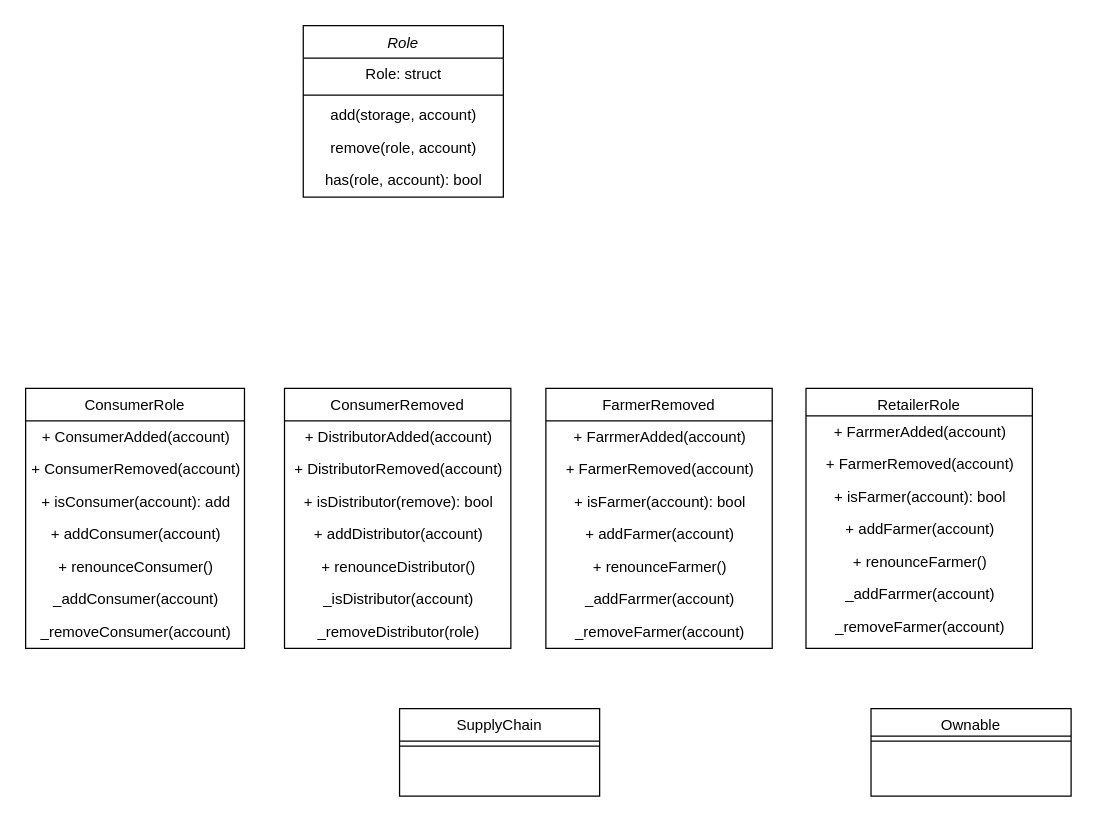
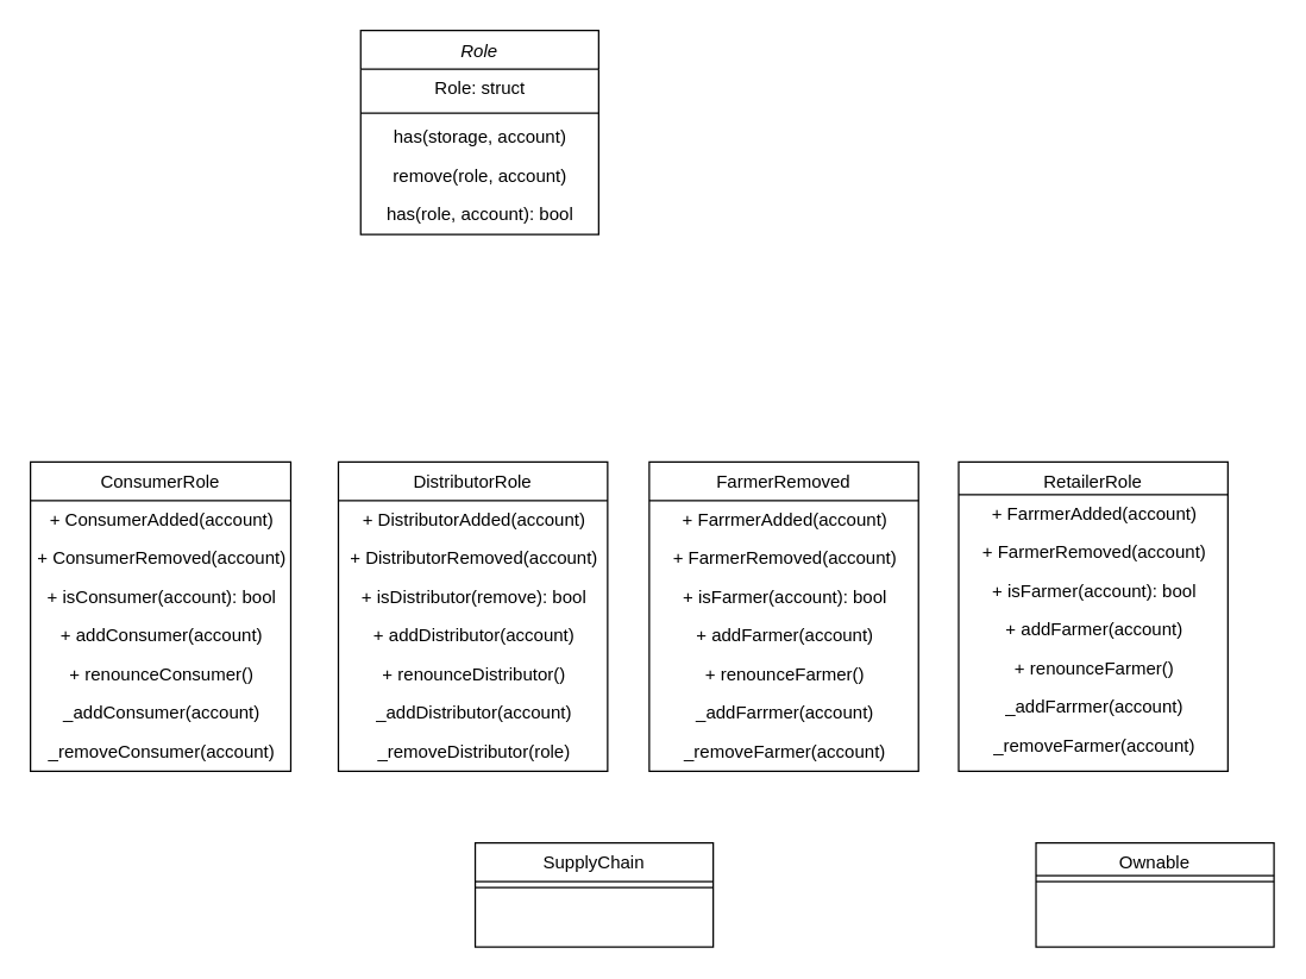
  <mxCell id="0" />
  <mxCell id="1" parent="0" />
  <mxCell id="2" value="Role" style="swimlane;fontStyle=2;align=center;verticalAlign=top;childLayout=stackLayout;horizontal=1;startSize=26;horizontalStack=0;resizeParent=1;resizeLast=0;collapsible=1;marginBottom=0;rounded=0;shadow=0;strokeWidth=1;" parent="1" vertex="1"><mxGeometry x="242" y="20" width="160" height="137" as="geometry"><mxRectangle x="230" y="140" width="160" height="26" as="alternateBounds" /></mxGeometry></mxCell>
  <mxCell id="3" value="Role: struct" style="text;html=1;align=center;verticalAlign=middle;resizable=0;points=[];autosize=1;strokeColor=none;" vertex="1" parent="2"><mxGeometry y="26" width="160" height="26" as="geometry" /></mxCell>
  <mxCell id="4" value="" style="line;html=1;strokeWidth=1;align=left;verticalAlign=middle;spacingTop=-1;spacingLeft=3;spacingRight=3;rotatable=0;labelPosition=right;points=[];portConstraint=eastwest;" parent="2" vertex="1"><mxGeometry y="52" width="160" height="7" as="geometry" /></mxCell>
- <mxCell id="5" value="add(storage, account)" style="text;html=1;align=center;verticalAlign=middle;resizable=0;points=[];autosize=1;strokeColor=none;" vertex="1" parent="2"><mxGeometry y="59" width="160" height="26" as="geometry" /></mxCell>
+ <mxCell id="5" value="has(storage, account)" style="text;html=1;align=center;verticalAlign=middle;resizable=0;points=[];autosize=1;strokeColor=none;" vertex="1" parent="2"><mxGeometry y="59" width="160" height="26" as="geometry" /></mxCell>
  <mxCell id="6" value="remove(role, account)" style="text;html=1;align=center;verticalAlign=middle;resizable=0;points=[];autosize=1;strokeColor=none;" vertex="1" parent="2"><mxGeometry y="85" width="160" height="26" as="geometry" /></mxCell>
  <mxCell id="7" value="has(role, account): bool" style="text;html=1;align=center;verticalAlign=middle;resizable=0;points=[];autosize=1;strokeColor=none;" vertex="1" parent="2"><mxGeometry y="111" width="160" height="26" as="geometry" /></mxCell>
  <mxCell id="8" value="ConsumerRole" style="swimlane;fontStyle=0;align=center;verticalAlign=top;childLayout=stackLayout;horizontal=1;startSize=26;horizontalStack=0;resizeParent=1;resizeLast=0;collapsible=1;marginBottom=0;rounded=0;shadow=0;strokeWidth=1;" parent="1" vertex="1"><mxGeometry x="20" y="310" width="175" height="208" as="geometry"><mxRectangle x="130" y="380" width="160" height="26" as="alternateBounds" /></mxGeometry></mxCell>
  <mxCell id="9" value="&lt;div&gt;+ ConsumerAdded(account)&lt;/div&gt;" style="text;html=1;align=center;verticalAlign=middle;resizable=0;points=[];autosize=1;strokeColor=none;" vertex="1" parent="8"><mxGeometry y="26" width="175" height="26" as="geometry" /></mxCell>
  <mxCell id="10" value="+ ConsumerRemoved(account)" style="text;html=1;align=center;verticalAlign=middle;resizable=0;points=[];autosize=1;strokeColor=none;" vertex="1" parent="8"><mxGeometry y="52" width="175" height="26" as="geometry" /></mxCell>
- <mxCell id="11" value="&lt;div&gt;+ isConsumer(account): add&lt;/div&gt;" style="text;html=1;align=center;verticalAlign=middle;resizable=0;points=[];autosize=1;strokeColor=none;" vertex="1" parent="8"><mxGeometry y="78" width="175" height="26" as="geometry" /></mxCell>
+ <mxCell id="11" value="&lt;div&gt;+ isConsumer(account): bool&lt;/div&gt;" style="text;html=1;align=center;verticalAlign=middle;resizable=0;points=[];autosize=1;strokeColor=none;" vertex="1" parent="8"><mxGeometry y="78" width="175" height="26" as="geometry" /></mxCell>
  <mxCell id="12" value="&lt;div&gt;+ addConsumer(account)&lt;/div&gt;" style="text;html=1;align=center;verticalAlign=middle;resizable=0;points=[];autosize=1;strokeColor=none;" vertex="1" parent="8"><mxGeometry y="104" width="175" height="26" as="geometry" /></mxCell>
  <mxCell id="13" value="+ renounceConsumer()" style="text;html=1;align=center;verticalAlign=middle;resizable=0;points=[];autosize=1;strokeColor=none;" vertex="1" parent="8"><mxGeometry y="130" width="175" height="26" as="geometry" /></mxCell>
  <mxCell id="14" value="_addConsumer(account)" style="text;html=1;align=center;verticalAlign=middle;resizable=0;points=[];autosize=1;strokeColor=none;" vertex="1" parent="8"><mxGeometry y="156" width="175" height="26" as="geometry" /></mxCell>
  <mxCell id="15" value="&lt;div&gt;_removeConsumer(account)&lt;/div&gt;" style="text;html=1;align=center;verticalAlign=middle;resizable=0;points=[];autosize=1;strokeColor=none;" vertex="1" parent="8"><mxGeometry y="182" width="175" height="26" as="geometry" /></mxCell>
  <mxCell id="16" value="Ownable" style="swimlane;fontStyle=0;align=center;verticalAlign=top;childLayout=stackLayout;horizontal=1;startSize=22;horizontalStack=0;resizeParent=1;resizeLast=0;collapsible=1;marginBottom=0;rounded=0;shadow=0;strokeWidth=1;" parent="1" vertex="1"><mxGeometry x="696" y="566" width="160" height="70" as="geometry"><mxRectangle x="340" y="380" width="170" height="26" as="alternateBounds" /></mxGeometry></mxCell>
  <mxCell id="17" value="" style="line;html=1;strokeWidth=1;align=left;verticalAlign=middle;spacingTop=-1;spacingLeft=3;spacingRight=3;rotatable=0;labelPosition=right;points=[];portConstraint=eastwest;" parent="16" vertex="1"><mxGeometry y="22" width="160" height="8" as="geometry" /></mxCell>
  <mxCell id="18" value="SupplyChain" style="swimlane;fontStyle=0;align=center;verticalAlign=top;childLayout=stackLayout;horizontal=1;startSize=26;horizontalStack=0;resizeParent=1;resizeLast=0;collapsible=1;marginBottom=0;rounded=0;shadow=0;strokeWidth=1;" parent="1" vertex="1"><mxGeometry x="319" y="566" width="160" height="70" as="geometry"><mxRectangle x="340" y="380" width="170" height="26" as="alternateBounds" /></mxGeometry></mxCell>
  <mxCell id="19" value="" style="line;html=1;strokeWidth=1;align=left;verticalAlign=middle;spacingTop=-1;spacingLeft=3;spacingRight=3;rotatable=0;labelPosition=right;points=[];portConstraint=eastwest;" parent="18" vertex="1"><mxGeometry y="26" width="160" height="8" as="geometry" /></mxCell>
- <mxCell id="20" value="ConsumerRemoved" style="swimlane;fontStyle=0;align=center;verticalAlign=top;childLayout=stackLayout;horizontal=1;startSize=26;horizontalStack=0;resizeParent=1;resizeLast=0;collapsible=1;marginBottom=0;rounded=0;shadow=0;strokeWidth=1;" vertex="1" parent="1"><mxGeometry x="227" y="310" width="181" height="208" as="geometry"><mxRectangle x="130" y="380" width="160" height="26" as="alternateBounds" /></mxGeometry></mxCell>
+ <mxCell id="20" value="DistributorRole" style="swimlane;fontStyle=0;align=center;verticalAlign=top;childLayout=stackLayout;horizontal=1;startSize=26;horizontalStack=0;resizeParent=1;resizeLast=0;collapsible=1;marginBottom=0;rounded=0;shadow=0;strokeWidth=1;" vertex="1" parent="1"><mxGeometry x="227" y="310" width="181" height="208" as="geometry"><mxRectangle x="130" y="380" width="160" height="26" as="alternateBounds" /></mxGeometry></mxCell>
  <mxCell id="21" value="&lt;div&gt;+ DistributorAdded(account)&lt;span style=&quot;white-space: pre&quot;&gt;&lt;/span&gt;&lt;/div&gt;" style="text;html=1;align=center;verticalAlign=middle;resizable=0;points=[];autosize=1;strokeColor=none;" vertex="1" parent="20"><mxGeometry y="26" width="181" height="26" as="geometry" /></mxCell>
  <mxCell id="22" value="+ DistributorRemoved(account)" style="text;html=1;align=center;verticalAlign=middle;resizable=0;points=[];autosize=1;strokeColor=none;" vertex="1" parent="20"><mxGeometry y="52" width="181" height="26" as="geometry" /></mxCell>
  <mxCell id="23" value="&lt;div&gt;+ isDistributor(remove): bool&lt;/div&gt;" style="text;html=1;align=center;verticalAlign=middle;resizable=0;points=[];autosize=1;strokeColor=none;" vertex="1" parent="20"><mxGeometry y="78" width="181" height="26" as="geometry" /></mxCell>
  <mxCell id="24" value="&lt;div&gt;+ addDistributor(account)&lt;/div&gt;" style="text;html=1;align=center;verticalAlign=middle;resizable=0;points=[];autosize=1;strokeColor=none;" vertex="1" parent="20"><mxGeometry y="104" width="181" height="26" as="geometry" /></mxCell>
  <mxCell id="25" value="+ renounceDistributor()" style="text;html=1;align=center;verticalAlign=middle;resizable=0;points=[];autosize=1;strokeColor=none;" vertex="1" parent="20"><mxGeometry y="130" width="181" height="26" as="geometry" /></mxCell>
- <mxCell id="26" value="_isDistributor(account)" style="text;html=1;align=center;verticalAlign=middle;resizable=0;points=[];autosize=1;strokeColor=none;" vertex="1" parent="20"><mxGeometry y="156" width="181" height="26" as="geometry" /></mxCell>
+ <mxCell id="26" value="_addDistributor(account)" style="text;html=1;align=center;verticalAlign=middle;resizable=0;points=[];autosize=1;strokeColor=none;" vertex="1" parent="20"><mxGeometry y="156" width="181" height="26" as="geometry" /></mxCell>
  <mxCell id="27" value="&lt;div&gt;_removeDistributor(role)&lt;/div&gt;" style="text;html=1;align=center;verticalAlign=middle;resizable=0;points=[];autosize=1;strokeColor=none;" vertex="1" parent="20"><mxGeometry y="182" width="181" height="26" as="geometry" /></mxCell>
  <mxCell id="28" value="FarmerRemoved" style="swimlane;fontStyle=0;align=center;verticalAlign=top;childLayout=stackLayout;horizontal=1;startSize=26;horizontalStack=0;resizeParent=1;resizeLast=0;collapsible=1;marginBottom=0;rounded=0;shadow=0;strokeWidth=1;" vertex="1" parent="1"><mxGeometry x="436" y="310" width="181" height="208" as="geometry"><mxRectangle x="130" y="380" width="160" height="26" as="alternateBounds" /></mxGeometry></mxCell>
  <mxCell id="29" value="&lt;div&gt;+ FarrmerAdded(account)&lt;span style=&quot;white-space: pre&quot;&gt;&lt;/span&gt;&lt;/div&gt;" style="text;html=1;align=center;verticalAlign=middle;resizable=0;points=[];autosize=1;strokeColor=none;" vertex="1" parent="28"><mxGeometry y="26" width="181" height="26" as="geometry" /></mxCell>
  <mxCell id="30" value="&lt;div&gt;+ Farmer&lt;span style=&quot;white-space: pre&quot;&gt;&lt;/span&gt;Removed(account)&lt;/div&gt;" style="text;html=1;align=center;verticalAlign=middle;resizable=0;points=[];autosize=1;strokeColor=none;" vertex="1" parent="28"><mxGeometry y="52" width="181" height="26" as="geometry" /></mxCell>
  <mxCell id="31" value="&lt;div&gt;+ isFarmer(account): bool&lt;/div&gt;" style="text;html=1;align=center;verticalAlign=middle;resizable=0;points=[];autosize=1;strokeColor=none;" vertex="1" parent="28"><mxGeometry y="78" width="181" height="26" as="geometry" /></mxCell>
  <mxCell id="32" value="&lt;div&gt;+ addFarmer(account)&lt;/div&gt;" style="text;html=1;align=center;verticalAlign=middle;resizable=0;points=[];autosize=1;strokeColor=none;" vertex="1" parent="28"><mxGeometry y="104" width="181" height="26" as="geometry" /></mxCell>
  <mxCell id="33" value="+ renounceFarmer()" style="text;html=1;align=center;verticalAlign=middle;resizable=0;points=[];autosize=1;strokeColor=none;" vertex="1" parent="28"><mxGeometry y="130" width="181" height="26" as="geometry" /></mxCell>
  <mxCell id="34" value="_addFarrmer(account)" style="text;html=1;align=center;verticalAlign=middle;resizable=0;points=[];autosize=1;strokeColor=none;" vertex="1" parent="28"><mxGeometry y="156" width="181" height="26" as="geometry" /></mxCell>
  <mxCell id="35" value="&lt;div&gt;_removeFarmer(account)&lt;/div&gt;" style="text;html=1;align=center;verticalAlign=middle;resizable=0;points=[];autosize=1;strokeColor=none;" vertex="1" parent="28"><mxGeometry y="182" width="181" height="26" as="geometry" /></mxCell>
  <mxCell id="36" value="RetailerRole" style="swimlane;fontStyle=0;align=center;verticalAlign=top;childLayout=stackLayout;horizontal=1;startSize=22;horizontalStack=0;resizeParent=1;resizeLast=0;collapsible=1;marginBottom=0;rounded=0;shadow=0;strokeWidth=1;" vertex="1" parent="1"><mxGeometry x="644" y="310" width="181" height="208" as="geometry"><mxRectangle x="130" y="380" width="160" height="26" as="alternateBounds" /></mxGeometry></mxCell>
  <mxCell id="37" value="&lt;div&gt;+ FarrmerAdded(account)&lt;span style=&quot;white-space: pre&quot;&gt;&lt;/span&gt;&lt;/div&gt;" style="text;html=1;align=center;verticalAlign=middle;resizable=0;points=[];autosize=1;strokeColor=none;" vertex="1" parent="36"><mxGeometry y="22" width="181" height="26" as="geometry" /></mxCell>
  <mxCell id="38" value="&lt;div&gt;+ Farmer&lt;span style=&quot;white-space: pre&quot;&gt;&lt;/span&gt;Removed(account)&lt;/div&gt;" style="text;html=1;align=center;verticalAlign=middle;resizable=0;points=[];autosize=1;strokeColor=none;" vertex="1" parent="36"><mxGeometry y="48" width="181" height="26" as="geometry" /></mxCell>
  <mxCell id="39" value="&lt;div&gt;+ isFarmer(account): bool&lt;/div&gt;" style="text;html=1;align=center;verticalAlign=middle;resizable=0;points=[];autosize=1;strokeColor=none;" vertex="1" parent="36"><mxGeometry y="74" width="181" height="26" as="geometry" /></mxCell>
  <mxCell id="40" value="&lt;div&gt;+ addFarmer(account)&lt;/div&gt;" style="text;html=1;align=center;verticalAlign=middle;resizable=0;points=[];autosize=1;strokeColor=none;" vertex="1" parent="36"><mxGeometry y="100" width="181" height="26" as="geometry" /></mxCell>
  <mxCell id="41" value="+ renounceFarmer()" style="text;html=1;align=center;verticalAlign=middle;resizable=0;points=[];autosize=1;strokeColor=none;" vertex="1" parent="36"><mxGeometry y="126" width="181" height="26" as="geometry" /></mxCell>
  <mxCell id="42" value="_addFarrmer(account)" style="text;html=1;align=center;verticalAlign=middle;resizable=0;points=[];autosize=1;strokeColor=none;" vertex="1" parent="36"><mxGeometry y="152" width="181" height="26" as="geometry" /></mxCell>
  <mxCell id="43" value="&lt;div&gt;_removeFarmer(account)&lt;/div&gt;" style="text;html=1;align=center;verticalAlign=middle;resizable=0;points=[];autosize=1;strokeColor=none;" vertex="1" parent="36"><mxGeometry y="178" width="181" height="26" as="geometry" /></mxCell>
